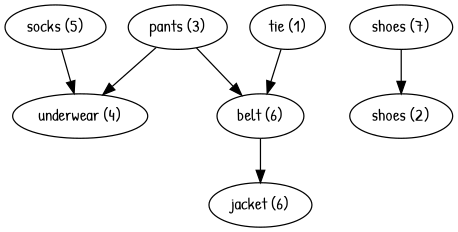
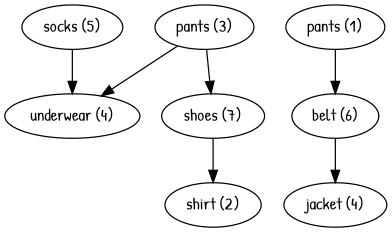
  digraph {
    fontname="Patrick Hand"
    rankdir=TB
    node [fontname="Patrick Hand"]
    edge [fontname="Patrick Hand"]
    "socks (5)"
    "underwear (4)"
    "pants (3)"
    "shoes (7)"
-   "shirt (2)" [label="shoes (2)"]
+   "shirt (2)"
    n6 [label="belt (6)"]
-   "tie (1)"
-   "jacket (6)"
+   "tie (1)" [label="pants (1)"]
+   "jacket (6)" [label="jacket (4)"]
    "socks (5)" -> "underwear (4)"
    "pants (3)" -> "underwear (4)"
-   "pants (3)" -> n6
+   "pants (3)" -> "shoes (7)"
    "shoes (7)" -> "shirt (2)"
    n6 -> "jacket (6)"
    "tie (1)" -> n6
  }
